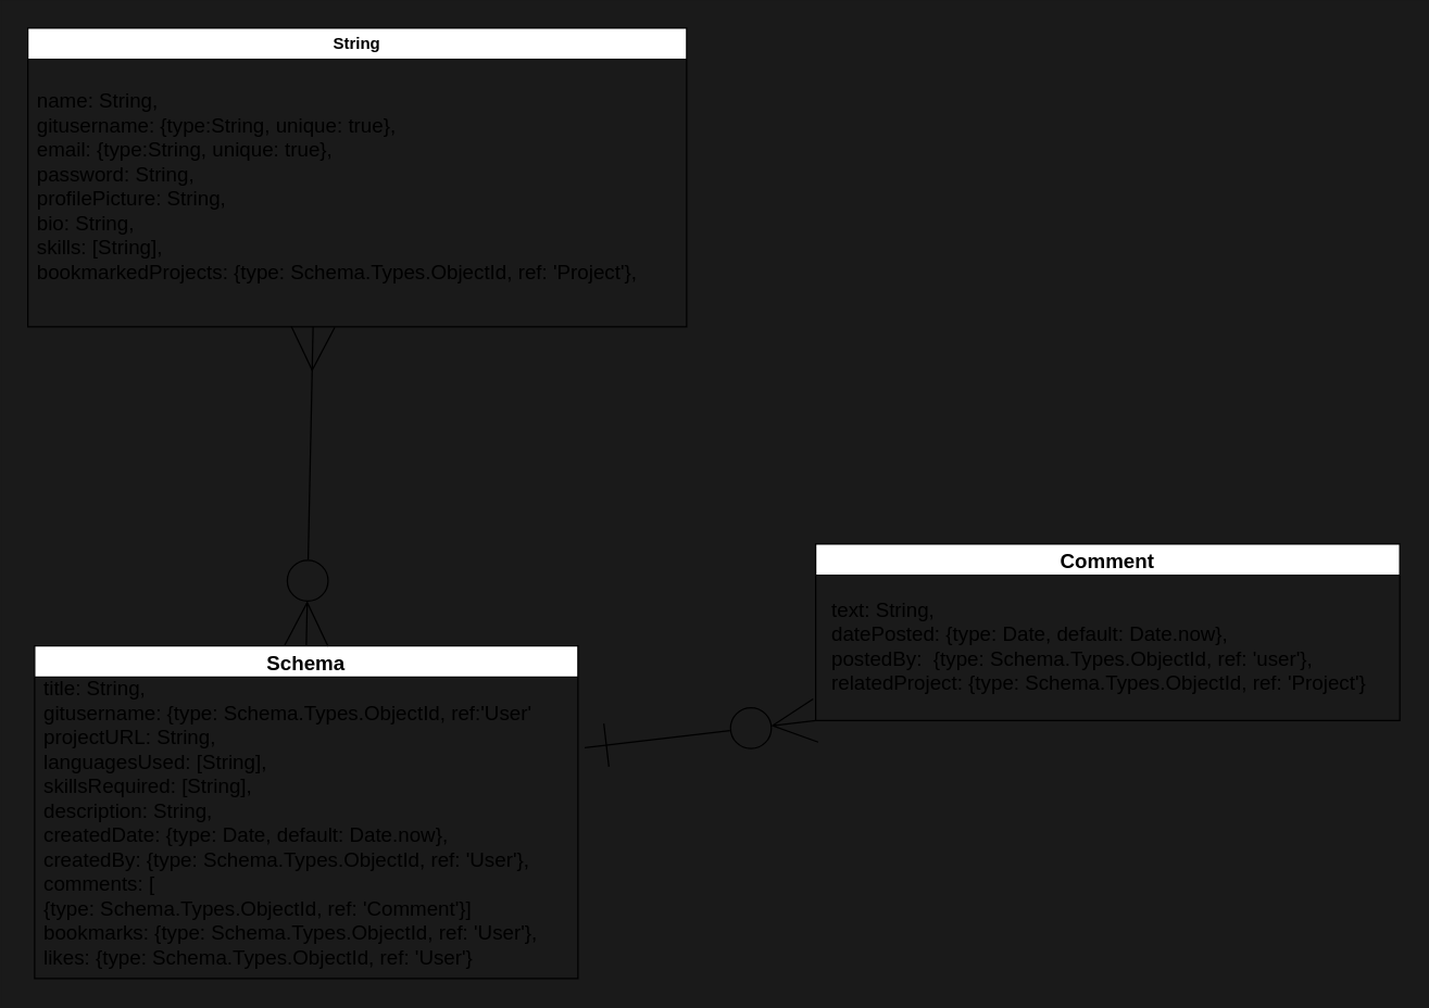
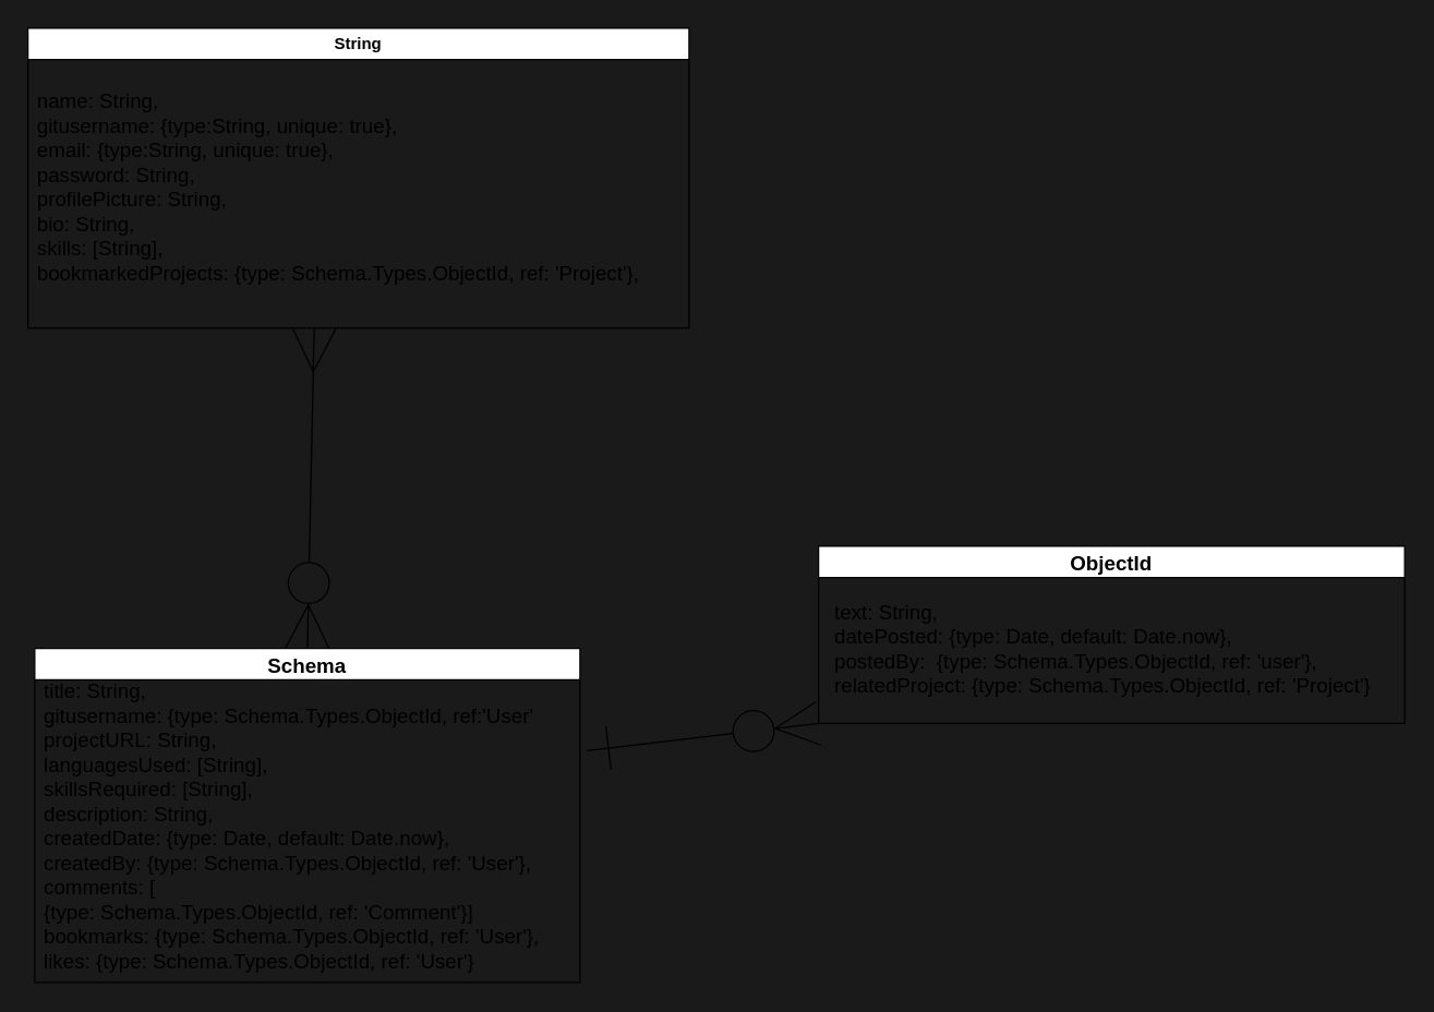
  <mxCell id="0" />
  <mxCell id="1" parent="0" />
  <mxCell id="2" value="String" style="swimlane;whiteSpace=wrap;html=1;align=center;" parent="1" vertex="1"><mxGeometry x="20" y="20" width="485" height="220" as="geometry" /></mxCell>
  <mxCell id="3" value="&lt;font style=&quot;font-size: 15px;&quot;&gt;name: String,&amp;nbsp;&lt;br&gt;gitusername: {type:String, unique: true},&lt;br&gt;email: {type:String, unique: true},&lt;br&gt;password: String,&lt;br&gt;profilePicture: String,&lt;br&gt;bio: String,&lt;br&gt;skills: [String],&lt;br&gt;bookmarkedProjects: {type: Schema.Types.ObjectId, ref: 'Project'},&lt;br&gt;&lt;br&gt;&lt;/font&gt;" style="text;html=1;align=left;verticalAlign=middle;resizable=0;points=[];autosize=1;strokeColor=none;fillColor=none;" parent="2" vertex="1"><mxGeometry x="5" y="35" width="470" height="180" as="geometry" /></mxCell>
  <mxCell id="4" value="Schema" style="swimlane;whiteSpace=wrap;html=1;fontSize=15;startSize=23;" parent="1" vertex="1"><mxGeometry x="25" y="475" width="400" height="245" as="geometry" /></mxCell>
  <mxCell id="5" value="title: String,&lt;br&gt;gitusername: {type: Schema.Types.ObjectId, ref:'User'&amp;nbsp;&lt;br&gt;&lt;div style=&quot;&quot;&gt;&lt;span style=&quot;background-color: initial;&quot;&gt;projectURL: String,&lt;/span&gt;&lt;br&gt;&lt;/div&gt;&lt;div style=&quot;&quot;&gt;&lt;span style=&quot;background-color: initial;&quot;&gt;languagesUsed: [String],&lt;/span&gt;&lt;/div&gt;&lt;div style=&quot;&quot;&gt;&lt;span style=&quot;background-color: initial;&quot;&gt;skillsRequired: [String],&lt;br&gt;&lt;/span&gt;&lt;/div&gt;&lt;div style=&quot;&quot;&gt;&lt;div&gt;&lt;span style=&quot;background-color: initial;&quot;&gt;description: String,&amp;nbsp;&lt;/span&gt;&lt;/div&gt;&lt;/div&gt;&lt;div style=&quot;&quot;&gt;&lt;span style=&quot;background-color: initial;&quot;&gt;createdDate: {type: Date, default: Date.now},&lt;/span&gt;&lt;/div&gt;&lt;div style=&quot;&quot;&gt;&lt;span style=&quot;background-color: initial;&quot;&gt;createdBy: {type: Schema.Types.ObjectId, ref: 'User'}&lt;/span&gt;&lt;span style=&quot;background-color: initial;&quot;&gt;,&lt;/span&gt;&lt;/div&gt;&lt;div style=&quot;&quot;&gt;comments: [&lt;/div&gt;{type: Schema.Types.ObjectId, ref: 'Comment'}]&lt;br&gt;bookmarks: {type: Schema.Types.ObjectId, ref: 'User'},&lt;br&gt;likes: {type: Schema.Types.ObjectId, ref: 'User'}" style="text;html=1;align=left;verticalAlign=middle;resizable=0;points=[];autosize=1;strokeColor=none;fillColor=none;fontSize=15;" parent="4" vertex="1"><mxGeometry x="5" y="15" width="390" height="230" as="geometry" /></mxCell>
- <mxCell id="6" value="Comment" style="swimlane;whiteSpace=wrap;html=1;fontSize=15;" parent="1" vertex="1"><mxGeometry x="600" y="400" width="430" height="130" as="geometry" /></mxCell>
+ <mxCell id="6" value="ObjectId" style="swimlane;whiteSpace=wrap;html=1;fontSize=15;" parent="1" vertex="1"><mxGeometry x="600" y="400" width="430" height="130" as="geometry" /></mxCell>
  <mxCell id="7" value="text: String,&lt;br&gt;datePosted:&lt;span style=&quot;&quot;&gt;&amp;nbsp;{type: Date, default: Date.now},&lt;br&gt;&lt;/span&gt;postedBy:&amp;nbsp;&amp;nbsp;{type: Schema.Types.ObjectId, ref: 'user'},&lt;br&gt;relatedProject: {type: Schema.Types.ObjectId, ref: 'Project'}&lt;br&gt;" style="text;html=1;align=left;verticalAlign=middle;resizable=0;points=[];autosize=1;strokeColor=none;fillColor=none;fontSize=15;" parent="6" vertex="1"><mxGeometry x="10" y="30" width="420" height="90" as="geometry" /></mxCell>
  <mxCell id="8" value="" style="endArrow=ERmany;startArrow=ERzeroToMany;html=1;exitX=0.5;exitY=0;exitDx=0;exitDy=0;endFill=0;startFill=0;targetPerimeterSpacing=30;sourcePerimeterSpacing=30;endSize=30;startSize=30;" edge="1" parent="1" source="4"><mxGeometry width="50" height="50" relative="1" as="geometry"><mxPoint x="230" y="380" as="sourcePoint" /><mxPoint x="230" y="240" as="targetPoint" /></mxGeometry></mxCell>
  <mxCell id="9" value="" style="endArrow=ERone;startArrow=ERzeroToMany;html=1;endFill=0;startFill=0;targetPerimeterSpacing=30;sourcePerimeterSpacing=30;endSize=30;startSize=30;exitX=0;exitY=1;exitDx=0;exitDy=0;" edge="1" parent="1" source="6"><mxGeometry width="50" height="50" relative="1" as="geometry"><mxPoint x="600" y="440" as="sourcePoint" /><mxPoint x="430" y="550" as="targetPoint" /></mxGeometry></mxCell>
